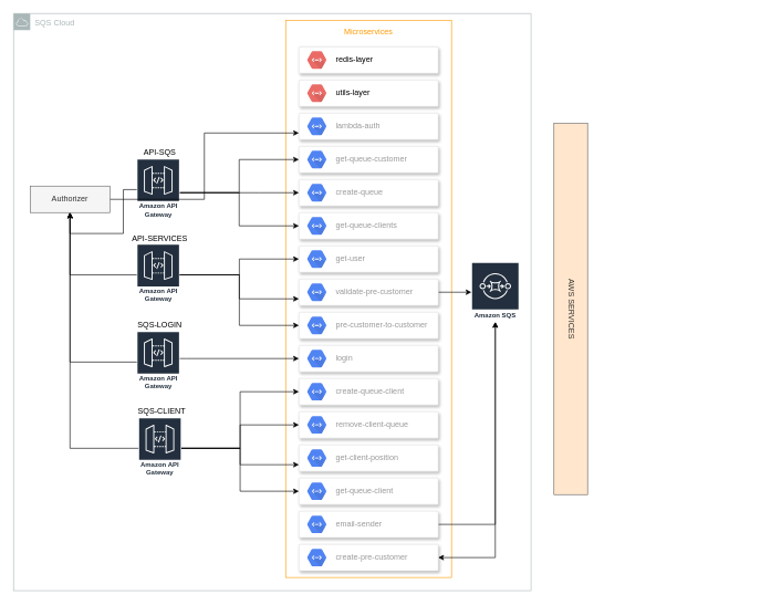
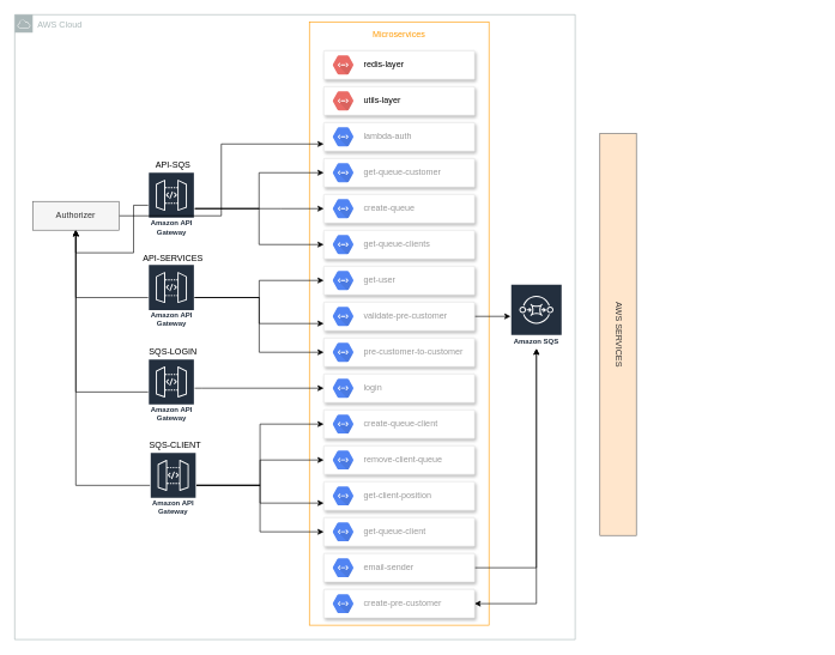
  <mxCell id="0" />
  <mxCell id="1" parent="0" />
- <mxCell id="2" value="SQS Cloud" style="outlineConnect=0;gradientColor=none;html=1;whiteSpace=wrap;fontSize=12;fontStyle=0;shape=mxgraph.aws4.group;grIcon=mxgraph.aws4.group_aws_cloud;strokeColor=#AAB7B8;fillColor=none;verticalAlign=top;align=left;spacingLeft=30;fontColor=#AAB7B8;dashed=0;" vertex="1" parent="1"><mxGeometry x="20" y="20" width="780" height="870" as="geometry" /></mxCell>
+ <mxCell id="2" value="AWS Cloud" style="outlineConnect=0;gradientColor=none;html=1;whiteSpace=wrap;fontSize=12;fontStyle=0;shape=mxgraph.aws4.group;grIcon=mxgraph.aws4.group_aws_cloud;strokeColor=#AAB7B8;fillColor=none;verticalAlign=top;align=left;spacingLeft=30;fontColor=#AAB7B8;dashed=0;" vertex="1" parent="1"><mxGeometry x="20" y="20" width="780" height="870" as="geometry" /></mxCell>
  <mxCell id="3" value="Microservices" style="outlineConnect=0;gradientColor=none;html=1;whiteSpace=wrap;fontSize=12;fontStyle=0;strokeColor=#FF9900;fillColor=none;verticalAlign=top;align=center;fontColor=#FF9900;dashed=0;spacingTop=3;" vertex="1" parent="1"><mxGeometry x="430" y="30" width="250" height="840" as="geometry" /></mxCell>
  <mxCell id="4" value="" style="strokeColor=#dddddd;shadow=1;strokeWidth=1;rounded=1;absoluteArcSize=1;arcSize=2;" vertex="1" parent="1"><mxGeometry x="450" y="220" width="210" height="40" as="geometry" /></mxCell>
  <mxCell id="5" value="get-queue-customer" style="dashed=0;connectable=0;html=1;fillColor=#5184F3;strokeColor=none;shape=mxgraph.gcp2.hexIcon;prIcon=cloud_endpoints;part=1;labelPosition=right;verticalLabelPosition=middle;align=left;verticalAlign=middle;spacingLeft=5;fontColor=#999999;fontSize=12;" vertex="1" parent="4"><mxGeometry y="0.5" width="44" height="39" relative="1" as="geometry"><mxPoint x="5" y="-19.5" as="offset" /></mxGeometry></mxCell>
  <mxCell id="6" value="" style="strokeColor=#dddddd;shadow=1;strokeWidth=1;rounded=1;absoluteArcSize=1;arcSize=2;" vertex="1" parent="1"><mxGeometry x="450" y="270" width="210" height="40" as="geometry" /></mxCell>
  <mxCell id="7" value="create-queue" style="dashed=0;connectable=0;html=1;fillColor=#5184F3;strokeColor=none;shape=mxgraph.gcp2.hexIcon;prIcon=cloud_endpoints;part=1;labelPosition=right;verticalLabelPosition=middle;align=left;verticalAlign=middle;spacingLeft=5;fontColor=#999999;fontSize=12;" vertex="1" parent="6"><mxGeometry y="0.5" width="44" height="39" relative="1" as="geometry"><mxPoint x="5" y="-19.5" as="offset" /></mxGeometry></mxCell>
  <mxCell id="8" value="" style="strokeColor=#dddddd;shadow=1;strokeWidth=1;rounded=1;absoluteArcSize=1;arcSize=2;" vertex="1" parent="1"><mxGeometry x="450" y="320" width="210" height="40" as="geometry" /></mxCell>
  <mxCell id="9" value="get-queue-clients" style="dashed=0;connectable=0;html=1;fillColor=#5184F3;strokeColor=none;shape=mxgraph.gcp2.hexIcon;prIcon=cloud_endpoints;part=1;labelPosition=right;verticalLabelPosition=middle;align=left;verticalAlign=middle;spacingLeft=5;fontColor=#999999;fontSize=12;" vertex="1" parent="8"><mxGeometry y="0.5" width="44" height="39" relative="1" as="geometry"><mxPoint x="5" y="-19.5" as="offset" /></mxGeometry></mxCell>
  <mxCell id="10" value="" style="strokeColor=#dddddd;shadow=1;strokeWidth=1;rounded=1;absoluteArcSize=1;arcSize=2;" vertex="1" parent="1"><mxGeometry x="450" y="370" width="210" height="40" as="geometry" /></mxCell>
  <mxCell id="11" value="get-user" style="dashed=0;connectable=0;html=1;fillColor=#5184F3;strokeColor=none;shape=mxgraph.gcp2.hexIcon;prIcon=cloud_endpoints;part=1;labelPosition=right;verticalLabelPosition=middle;align=left;verticalAlign=middle;spacingLeft=5;fontColor=#999999;fontSize=12;" vertex="1" parent="10"><mxGeometry y="0.5" width="44" height="39" relative="1" as="geometry"><mxPoint x="5" y="-19.5" as="offset" /></mxGeometry></mxCell>
  <mxCell id="12" style="edgeStyle=orthogonalEdgeStyle;rounded=0;orthogonalLoop=1;jettySize=auto;html=1;" edge="1" parent="1" source="13" target="58"><mxGeometry relative="1" as="geometry" /></mxCell>
  <mxCell id="13" value="" style="strokeColor=#dddddd;shadow=1;strokeWidth=1;rounded=1;absoluteArcSize=1;arcSize=2;" vertex="1" parent="1"><mxGeometry x="450" y="420" width="210" height="40" as="geometry" /></mxCell>
  <mxCell id="14" value="validate-pre-customer" style="dashed=0;connectable=0;html=1;fillColor=#5184F3;strokeColor=none;shape=mxgraph.gcp2.hexIcon;prIcon=cloud_endpoints;part=1;labelPosition=right;verticalLabelPosition=middle;align=left;verticalAlign=middle;spacingLeft=5;fontColor=#999999;fontSize=12;" vertex="1" parent="13"><mxGeometry y="0.5" width="44" height="39" relative="1" as="geometry"><mxPoint x="5" y="-19.5" as="offset" /></mxGeometry></mxCell>
  <mxCell id="15" value="" style="strokeColor=#dddddd;shadow=1;strokeWidth=1;rounded=1;absoluteArcSize=1;arcSize=2;" vertex="1" parent="1"><mxGeometry x="450" y="470" width="210" height="40" as="geometry" /></mxCell>
  <mxCell id="16" value="pre-customer-to-customer" style="dashed=0;connectable=0;html=1;fillColor=#5184F3;strokeColor=none;shape=mxgraph.gcp2.hexIcon;prIcon=cloud_endpoints;part=1;labelPosition=right;verticalLabelPosition=middle;align=left;verticalAlign=middle;spacingLeft=5;fontColor=#999999;fontSize=12;" vertex="1" parent="15"><mxGeometry y="0.5" width="44" height="39" relative="1" as="geometry"><mxPoint x="5" y="-19.5" as="offset" /></mxGeometry></mxCell>
  <mxCell id="17" value="" style="strokeColor=#dddddd;shadow=1;strokeWidth=1;rounded=1;absoluteArcSize=1;arcSize=2;" vertex="1" parent="1"><mxGeometry x="450" y="520" width="210" height="40" as="geometry" /></mxCell>
  <mxCell id="18" value="login" style="dashed=0;connectable=0;html=1;fillColor=#5184F3;strokeColor=none;shape=mxgraph.gcp2.hexIcon;prIcon=cloud_endpoints;part=1;labelPosition=right;verticalLabelPosition=middle;align=left;verticalAlign=middle;spacingLeft=5;fontColor=#999999;fontSize=12;" vertex="1" parent="17"><mxGeometry y="0.5" width="44" height="39" relative="1" as="geometry"><mxPoint x="5" y="-19.5" as="offset" /></mxGeometry></mxCell>
  <mxCell id="19" value="" style="strokeColor=#dddddd;shadow=1;strokeWidth=1;rounded=1;absoluteArcSize=1;arcSize=2;" vertex="1" parent="1"><mxGeometry x="450" y="570" width="210" height="40" as="geometry" /></mxCell>
  <mxCell id="20" value="create-queue-client" style="dashed=0;connectable=0;html=1;fillColor=#5184F3;strokeColor=none;shape=mxgraph.gcp2.hexIcon;prIcon=cloud_endpoints;part=1;labelPosition=right;verticalLabelPosition=middle;align=left;verticalAlign=middle;spacingLeft=5;fontColor=#999999;fontSize=12;" vertex="1" parent="19"><mxGeometry y="0.5" width="44" height="39" relative="1" as="geometry"><mxPoint x="5" y="-19.5" as="offset" /></mxGeometry></mxCell>
  <mxCell id="21" value="" style="strokeColor=#dddddd;shadow=1;strokeWidth=1;rounded=1;absoluteArcSize=1;arcSize=2;" vertex="1" parent="1"><mxGeometry x="450" y="620" width="210" height="40" as="geometry" /></mxCell>
  <mxCell id="22" value="remove-client-queue" style="dashed=0;connectable=0;html=1;fillColor=#5184F3;strokeColor=none;shape=mxgraph.gcp2.hexIcon;prIcon=cloud_endpoints;part=1;labelPosition=right;verticalLabelPosition=middle;align=left;verticalAlign=middle;spacingLeft=5;fontColor=#999999;fontSize=12;" vertex="1" parent="21"><mxGeometry y="0.5" width="44" height="39" relative="1" as="geometry"><mxPoint x="5" y="-19.5" as="offset" /></mxGeometry></mxCell>
  <mxCell id="23" value="" style="strokeColor=#dddddd;shadow=1;strokeWidth=1;rounded=1;absoluteArcSize=1;arcSize=2;" vertex="1" parent="1"><mxGeometry x="450" y="670" width="210" height="40" as="geometry" /></mxCell>
  <mxCell id="24" value="get-client-position" style="dashed=0;connectable=0;html=1;fillColor=#5184F3;strokeColor=none;shape=mxgraph.gcp2.hexIcon;prIcon=cloud_endpoints;part=1;labelPosition=right;verticalLabelPosition=middle;align=left;verticalAlign=middle;spacingLeft=5;fontColor=#999999;fontSize=12;" vertex="1" parent="23"><mxGeometry y="0.5" width="44" height="39" relative="1" as="geometry"><mxPoint x="5" y="-19.5" as="offset" /></mxGeometry></mxCell>
  <mxCell id="25" value="" style="strokeColor=#dddddd;shadow=1;strokeWidth=1;rounded=1;absoluteArcSize=1;arcSize=2;" vertex="1" parent="1"><mxGeometry x="450" y="720" width="210" height="40" as="geometry" /></mxCell>
  <mxCell id="26" value="get-queue-client" style="dashed=0;connectable=0;html=1;fillColor=#5184F3;strokeColor=none;shape=mxgraph.gcp2.hexIcon;prIcon=cloud_endpoints;part=1;labelPosition=right;verticalLabelPosition=middle;align=left;verticalAlign=middle;spacingLeft=5;fontColor=#999999;fontSize=12;" vertex="1" parent="25"><mxGeometry y="0.5" width="44" height="39" relative="1" as="geometry"><mxPoint x="5" y="-19.5" as="offset" /></mxGeometry></mxCell>
  <mxCell id="27" style="edgeStyle=orthogonalEdgeStyle;rounded=0;orthogonalLoop=1;jettySize=auto;html=1;startArrow=classic;startFill=1;" edge="1" parent="1" source="28" target="58"><mxGeometry relative="1" as="geometry" /></mxCell>
  <mxCell id="28" value="" style="strokeColor=#dddddd;shadow=1;strokeWidth=1;rounded=1;absoluteArcSize=1;arcSize=2;" vertex="1" parent="1"><mxGeometry x="450" y="820" width="210" height="40" as="geometry" /></mxCell>
  <mxCell id="29" value="create-pre-customer" style="dashed=0;connectable=0;html=1;fillColor=#5184F3;strokeColor=none;shape=mxgraph.gcp2.hexIcon;prIcon=cloud_endpoints;part=1;labelPosition=right;verticalLabelPosition=middle;align=left;verticalAlign=middle;spacingLeft=5;fontColor=#999999;fontSize=12;" vertex="1" parent="28"><mxGeometry y="0.5" width="44" height="39" relative="1" as="geometry"><mxPoint x="5" y="-19.5" as="offset" /></mxGeometry></mxCell>
  <mxCell id="30" style="edgeStyle=orthogonalEdgeStyle;rounded=0;orthogonalLoop=1;jettySize=auto;html=1;" edge="1" parent="1" source="31" target="58"><mxGeometry relative="1" as="geometry" /></mxCell>
  <mxCell id="31" value="" style="strokeColor=#dddddd;shadow=1;strokeWidth=1;rounded=1;absoluteArcSize=1;arcSize=2;" vertex="1" parent="1"><mxGeometry x="450" y="770" width="210" height="40" as="geometry" /></mxCell>
  <mxCell id="32" value="email-sender" style="dashed=0;connectable=0;html=1;fillColor=#5184F3;strokeColor=none;shape=mxgraph.gcp2.hexIcon;prIcon=cloud_endpoints;part=1;labelPosition=right;verticalLabelPosition=middle;align=left;verticalAlign=middle;spacingLeft=5;fontColor=#999999;fontSize=12;" vertex="1" parent="31"><mxGeometry y="0.5" width="44" height="39" relative="1" as="geometry"><mxPoint x="5" y="-19.5" as="offset" /></mxGeometry></mxCell>
  <mxCell id="33" value="" style="strokeColor=#dddddd;shadow=1;strokeWidth=1;rounded=1;absoluteArcSize=1;arcSize=2;" vertex="1" parent="1"><mxGeometry x="450" y="170" width="210" height="40" as="geometry" /></mxCell>
  <mxCell id="34" value="lambda-auth" style="dashed=0;connectable=0;html=1;fillColor=#5184F3;strokeColor=none;shape=mxgraph.gcp2.hexIcon;prIcon=cloud_endpoints;part=1;labelPosition=right;verticalLabelPosition=middle;align=left;verticalAlign=middle;spacingLeft=5;fontColor=#999999;fontSize=12;" vertex="1" parent="33"><mxGeometry y="0.5" width="44" height="39" relative="1" as="geometry"><mxPoint x="5" y="-19.5" as="offset" /></mxGeometry></mxCell>
  <mxCell id="35" style="edgeStyle=orthogonalEdgeStyle;rounded=0;orthogonalLoop=1;jettySize=auto;html=1;entryX=0;entryY=0.5;entryDx=0;entryDy=0;" edge="1" parent="1" source="38" target="4"><mxGeometry relative="1" as="geometry"><Array as="points"><mxPoint x="360" y="290" /><mxPoint x="360" y="240" /></Array></mxGeometry></mxCell>
  <mxCell id="36" style="edgeStyle=orthogonalEdgeStyle;rounded=0;orthogonalLoop=1;jettySize=auto;html=1;" edge="1" parent="1" source="38" target="6"><mxGeometry relative="1" as="geometry"><Array as="points"><mxPoint x="390" y="290" /><mxPoint x="390" y="290" /></Array></mxGeometry></mxCell>
  <mxCell id="37" value="" style="group" vertex="1" connectable="0" parent="1"><mxGeometry x="200" y="220" width="80" height="111.5" as="geometry" /></mxCell>
  <mxCell id="38" value="Amazon API Gateway" style="outlineConnect=0;fontColor=#232F3E;gradientColor=none;strokeColor=#ffffff;fillColor=#232F3E;dashed=0;verticalLabelPosition=middle;verticalAlign=bottom;align=center;html=1;whiteSpace=wrap;fontSize=10;fontStyle=1;spacing=3;shape=mxgraph.aws4.productIcon;prIcon=mxgraph.aws4.api_gateway;" vertex="1" parent="37"><mxGeometry x="5.69" y="19" width="64.62" height="92.5" as="geometry" /></mxCell>
  <mxCell id="39" value="API-SQS" style="text;html=1;align=center;verticalAlign=middle;resizable=0;points=[];autosize=1;" vertex="1" parent="37"><mxGeometry width="80" height="20" as="geometry" /></mxCell>
  <mxCell id="40" value="" style="group" vertex="1" connectable="0" parent="1"><mxGeometry x="200" y="348.5" width="95" height="111.5" as="geometry" /></mxCell>
  <mxCell id="41" value="Amazon API Gateway" style="outlineConnect=0;fontColor=#232F3E;gradientColor=none;strokeColor=#ffffff;fillColor=#232F3E;dashed=0;verticalLabelPosition=middle;verticalAlign=bottom;align=center;html=1;whiteSpace=wrap;fontSize=10;fontStyle=1;spacing=3;shape=mxgraph.aws4.productIcon;prIcon=mxgraph.aws4.api_gateway;" vertex="1" parent="40"><mxGeometry x="5.69" y="19" width="64.62" height="92.5" as="geometry" /></mxCell>
  <mxCell id="42" value="API-SERVICES" style="text;html=1;align=center;verticalAlign=middle;resizable=0;points=[];autosize=1;" vertex="1" parent="40"><mxGeometry x="-15" width="110" height="20" as="geometry" /></mxCell>
  <mxCell id="43" style="edgeStyle=orthogonalEdgeStyle;rounded=0;orthogonalLoop=1;jettySize=auto;html=1;entryX=0;entryY=0.5;entryDx=0;entryDy=0;" edge="1" parent="1" source="41" target="10"><mxGeometry relative="1" as="geometry" /></mxCell>
  <mxCell id="44" style="edgeStyle=orthogonalEdgeStyle;rounded=0;orthogonalLoop=1;jettySize=auto;html=1;entryX=0;entryY=0.75;entryDx=0;entryDy=0;" edge="1" parent="1" source="41" target="13"><mxGeometry relative="1" as="geometry" /></mxCell>
  <mxCell id="45" style="edgeStyle=orthogonalEdgeStyle;rounded=0;orthogonalLoop=1;jettySize=auto;html=1;entryX=0;entryY=0.5;entryDx=0;entryDy=0;" edge="1" parent="1" source="41" target="15"><mxGeometry relative="1" as="geometry" /></mxCell>
  <mxCell id="46" value="" style="group" vertex="1" connectable="0" parent="1"><mxGeometry x="200" y="480" width="95" height="111.5" as="geometry" /></mxCell>
  <mxCell id="47" value="Amazon API Gateway" style="outlineConnect=0;fontColor=#232F3E;gradientColor=none;strokeColor=#ffffff;fillColor=#232F3E;dashed=0;verticalLabelPosition=middle;verticalAlign=bottom;align=center;html=1;whiteSpace=wrap;fontSize=10;fontStyle=1;spacing=3;shape=mxgraph.aws4.productIcon;prIcon=mxgraph.aws4.api_gateway;" vertex="1" parent="46"><mxGeometry x="5.69" y="19" width="64.62" height="92.5" as="geometry" /></mxCell>
  <mxCell id="48" value="SQS-LOGIN" style="text;html=1;align=center;verticalAlign=middle;resizable=0;points=[];autosize=1;" vertex="1" parent="46"><mxGeometry width="80" height="20" as="geometry" /></mxCell>
  <mxCell id="49" style="edgeStyle=orthogonalEdgeStyle;rounded=0;orthogonalLoop=1;jettySize=auto;html=1;entryX=0;entryY=0.5;entryDx=0;entryDy=0;" edge="1" parent="1" source="38" target="8"><mxGeometry relative="1" as="geometry"><Array as="points"><mxPoint x="360" y="290" /><mxPoint x="360" y="340" /></Array></mxGeometry></mxCell>
  <mxCell id="50" style="edgeStyle=orthogonalEdgeStyle;rounded=0;orthogonalLoop=1;jettySize=auto;html=1;entryX=0;entryY=0.5;entryDx=0;entryDy=0;" edge="1" parent="1" source="47" target="17"><mxGeometry relative="1" as="geometry"><Array as="points"><mxPoint x="280" y="540" /><mxPoint x="280" y="540" /></Array></mxGeometry></mxCell>
  <mxCell id="51" value="" style="group" vertex="1" connectable="0" parent="1"><mxGeometry x="202.5" y="610" width="95" height="111.5" as="geometry" /></mxCell>
  <mxCell id="52" value="Amazon API Gateway" style="outlineConnect=0;fontColor=#232F3E;gradientColor=none;strokeColor=#ffffff;fillColor=#232F3E;dashed=0;verticalLabelPosition=middle;verticalAlign=bottom;align=center;html=1;whiteSpace=wrap;fontSize=10;fontStyle=1;spacing=3;shape=mxgraph.aws4.productIcon;prIcon=mxgraph.aws4.api_gateway;" vertex="1" parent="51"><mxGeometry x="5.69" y="19" width="64.62" height="92.5" as="geometry" /></mxCell>
  <mxCell id="53" value="SQS-CLIENT" style="text;html=1;align=center;verticalAlign=middle;resizable=0;points=[];autosize=1;" vertex="1" parent="51"><mxGeometry width="80" height="20" as="geometry" /></mxCell>
  <mxCell id="54" style="edgeStyle=orthogonalEdgeStyle;rounded=0;orthogonalLoop=1;jettySize=auto;html=1;entryX=0;entryY=0.5;entryDx=0;entryDy=0;" edge="1" parent="1" source="52" target="19"><mxGeometry relative="1" as="geometry" /></mxCell>
  <mxCell id="55" style="edgeStyle=orthogonalEdgeStyle;rounded=0;orthogonalLoop=1;jettySize=auto;html=1;entryX=0;entryY=0.5;entryDx=0;entryDy=0;" edge="1" parent="1" source="52" target="21"><mxGeometry relative="1" as="geometry" /></mxCell>
  <mxCell id="56" style="edgeStyle=orthogonalEdgeStyle;rounded=0;orthogonalLoop=1;jettySize=auto;html=1;entryX=0;entryY=0.75;entryDx=0;entryDy=0;" edge="1" parent="1" source="52" target="23"><mxGeometry relative="1" as="geometry" /></mxCell>
  <mxCell id="57" style="edgeStyle=orthogonalEdgeStyle;rounded=0;orthogonalLoop=1;jettySize=auto;html=1;entryX=0;entryY=0.5;entryDx=0;entryDy=0;" edge="1" parent="1" source="52" target="25"><mxGeometry relative="1" as="geometry" /></mxCell>
  <mxCell id="58" value="Amazon SQS" style="outlineConnect=0;fontColor=#232F3E;gradientColor=none;strokeColor=#ffffff;fillColor=#232F3E;dashed=0;verticalLabelPosition=middle;verticalAlign=bottom;align=center;html=1;whiteSpace=wrap;fontSize=10;fontStyle=1;spacing=3;shape=mxgraph.aws4.productIcon;prIcon=mxgraph.aws4.sqs;" vertex="1" parent="1"><mxGeometry x="710" y="395" width="72" height="90" as="geometry" /></mxCell>
  <mxCell id="59" value="" style="strokeColor=#dddddd;shadow=1;strokeWidth=1;rounded=1;absoluteArcSize=1;arcSize=2;" vertex="1" parent="1"><mxGeometry x="450" y="70" width="210" height="40" as="geometry" /></mxCell>
  <mxCell id="60" value="redis-layer" style="dashed=0;connectable=0;html=1;fillColor=#EA6B66;strokeColor=#b85450;shape=mxgraph.gcp2.hexIcon;prIcon=cloud_endpoints;part=1;labelPosition=right;verticalLabelPosition=middle;align=left;verticalAlign=middle;spacingLeft=5;fontSize=12;" vertex="1" parent="59"><mxGeometry y="0.5" width="44" height="39" relative="1" as="geometry"><mxPoint x="5" y="-19.5" as="offset" /></mxGeometry></mxCell>
  <mxCell id="61" value="" style="strokeColor=#dddddd;shadow=1;strokeWidth=1;rounded=1;absoluteArcSize=1;arcSize=2;" vertex="1" parent="1"><mxGeometry x="450" y="120" width="210" height="40" as="geometry" /></mxCell>
  <mxCell id="62" value="utils-layer" style="dashed=0;connectable=0;html=1;fillColor=#EA6B66;strokeColor=#b85450;shape=mxgraph.gcp2.hexIcon;prIcon=cloud_endpoints;part=1;labelPosition=right;verticalLabelPosition=middle;align=left;verticalAlign=middle;spacingLeft=5;fontSize=12;" vertex="1" parent="61"><mxGeometry y="0.5" width="44" height="39" relative="1" as="geometry"><mxPoint x="5" y="-19.5" as="offset" /></mxGeometry></mxCell>
  <mxCell id="63" value="AWS SERVICES" style="rounded=0;whiteSpace=wrap;html=1;fillColor=#ffe6cc;labelPosition=center;verticalLabelPosition=middle;align=center;verticalAlign=middle;direction=west;rotation=90;strokeColor=#666666;fontColor=#333333;" vertex="1" parent="1"><mxGeometry x="580" y="440" width="559.5" height="50.75" as="geometry" /></mxCell>
  <mxCell id="64" style="edgeStyle=orthogonalEdgeStyle;rounded=0;orthogonalLoop=1;jettySize=auto;html=1;entryX=0;entryY=0.75;entryDx=0;entryDy=0;startArrow=none;startFill=0;" edge="1" parent="1" source="65" target="33"><mxGeometry relative="1" as="geometry" /></mxCell>
  <mxCell id="65" value="Authorizer" style="rounded=0;whiteSpace=wrap;html=1;fillColor=#f5f5f5;strokeColor=#666666;fontColor=#333333;" vertex="1" parent="1"><mxGeometry x="45" y="280" width="120" height="40" as="geometry" /></mxCell>
  <mxCell id="66" style="edgeStyle=orthogonalEdgeStyle;rounded=0;orthogonalLoop=1;jettySize=auto;html=1;entryX=0.5;entryY=1;entryDx=0;entryDy=0;startArrow=none;startFill=0;" edge="1" parent="1" source="38" target="65"><mxGeometry relative="1" as="geometry" /></mxCell>
  <mxCell id="67" style="edgeStyle=orthogonalEdgeStyle;rounded=0;orthogonalLoop=1;jettySize=auto;html=1;entryX=0.5;entryY=1;entryDx=0;entryDy=0;startArrow=none;startFill=0;" edge="1" parent="1" source="41" target="65"><mxGeometry relative="1" as="geometry" /></mxCell>
  <mxCell id="68" style="edgeStyle=orthogonalEdgeStyle;rounded=0;orthogonalLoop=1;jettySize=auto;html=1;entryX=0.5;entryY=1;entryDx=0;entryDy=0;startArrow=none;startFill=0;" edge="1" parent="1" source="47" target="65"><mxGeometry relative="1" as="geometry" /></mxCell>
  <mxCell id="69" style="edgeStyle=orthogonalEdgeStyle;rounded=0;orthogonalLoop=1;jettySize=auto;html=1;entryX=0.5;entryY=1;entryDx=0;entryDy=0;startArrow=none;startFill=0;" edge="1" parent="1" source="52" target="65"><mxGeometry relative="1" as="geometry" /></mxCell>
